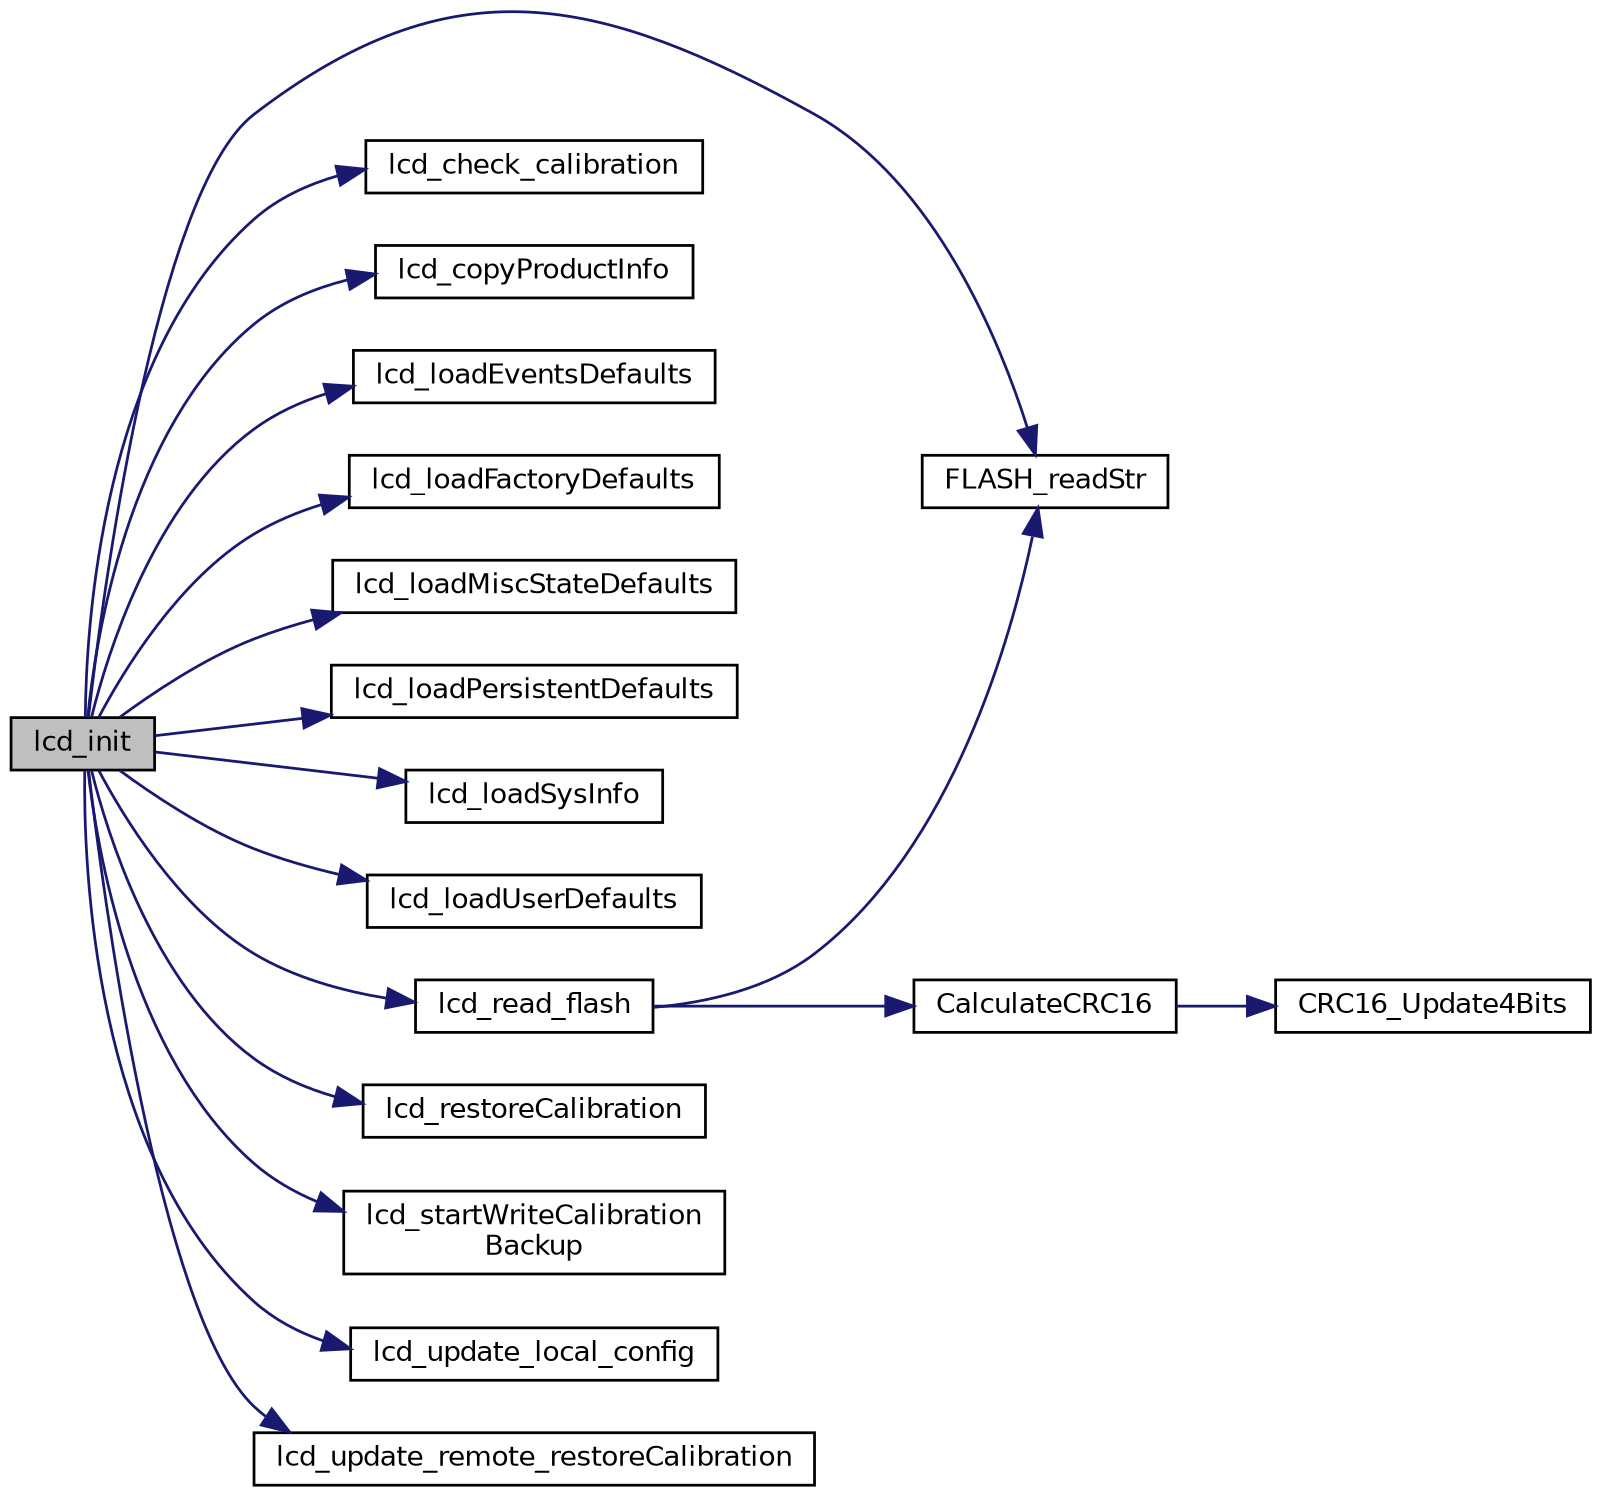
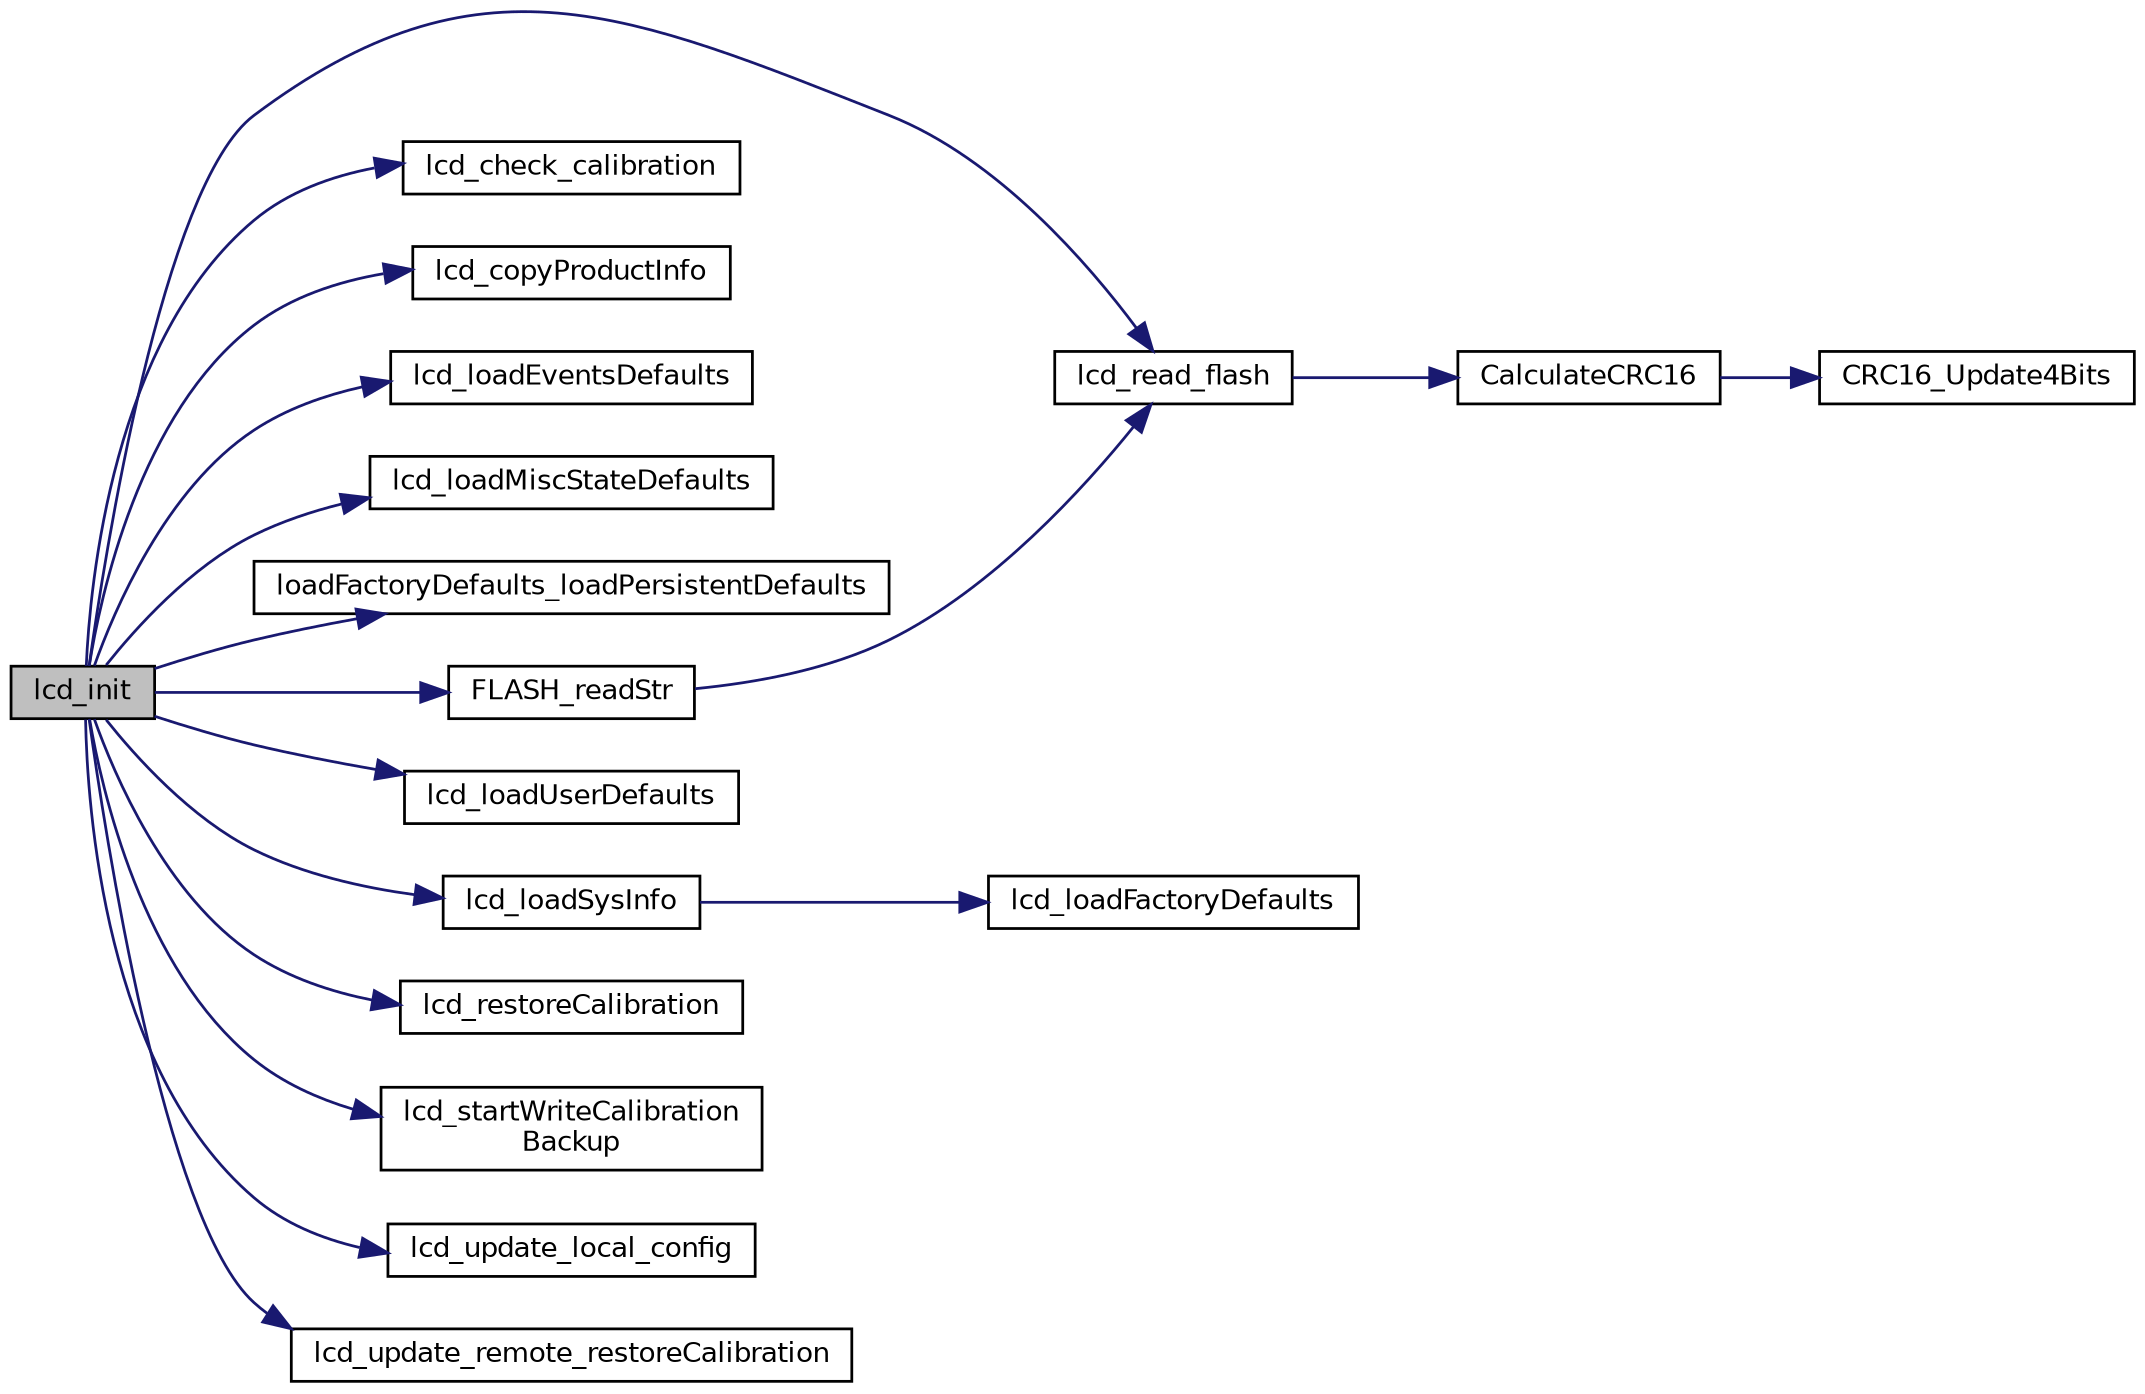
  digraph {
    rankdir=LR
    node [color=black fillcolor=white fontname=Helvetica fontsize=10 shape=record style=filled]
    edge [color=midnightblue fontname=Helvetica fontsize=10 labelfontname=Helvetica labelfontsize=10 style=solid]
    n1 [fillcolor=grey75 fontcolor=black height=0.2 label=lcd_init width=0.4]
    n2 [height=0.2 label=FLASH_readStr width=0.4]
    n3 [height=0.2 label=lcd_check_calibration width=0.4]
    n4 [height=0.2 label=lcd_copyProductInfo width=0.4]
    n5 [height=0.2 label=lcd_loadEventsDefaults width=0.4]
    n6 [height=0.2 label=lcd_loadFactoryDefaults width=0.4]
    n7 [height=0.2 label=lcd_loadMiscStateDefaults width=0.4]
-   n8 [height=0.2 label=lcd_loadPersistentDefaults width=0.4]
+   n8 [height=0.2 label=loadFactoryDefaults_loadPersistentDefaults width=0.4]
    n9 [height=0.2 label=lcd_loadSysInfo width=0.4]
    n10 [height=0.2 label=lcd_loadUserDefaults width=0.4]
    n11 [height=0.2 label=lcd_read_flash width=0.4]
    n12 [height=0.2 label=lcd_restoreCalibration width=0.4]
    n13 [height=0.2 label="lcd_startWriteCalibration\lBackup" width=0.4]
    n14 [height=0.2 label=lcd_update_local_config width=0.4]
    n15 [height=0.2 label=lcd_update_remote_restoreCalibration width=0.4]
    n16 [height=0.2 label=CalculateCRC16 width=0.4]
    n17 [height=0.2 label=CRC16_Update4Bits width=0.4]
    n1 -> n2
    n1 -> n3
    n1 -> n4
    n1 -> n5
-   n1 -> n6
+   n9 -> n6
    n1 -> n7
    n1 -> n8
    n1 -> n9
    n1 -> n10
    n1 -> n11
    n1 -> n12
    n1 -> n13
    n1 -> n14
    n1 -> n15
-   n11 -> n2
+   n2 -> n11
    n11 -> n16
    n16 -> n17
  }
